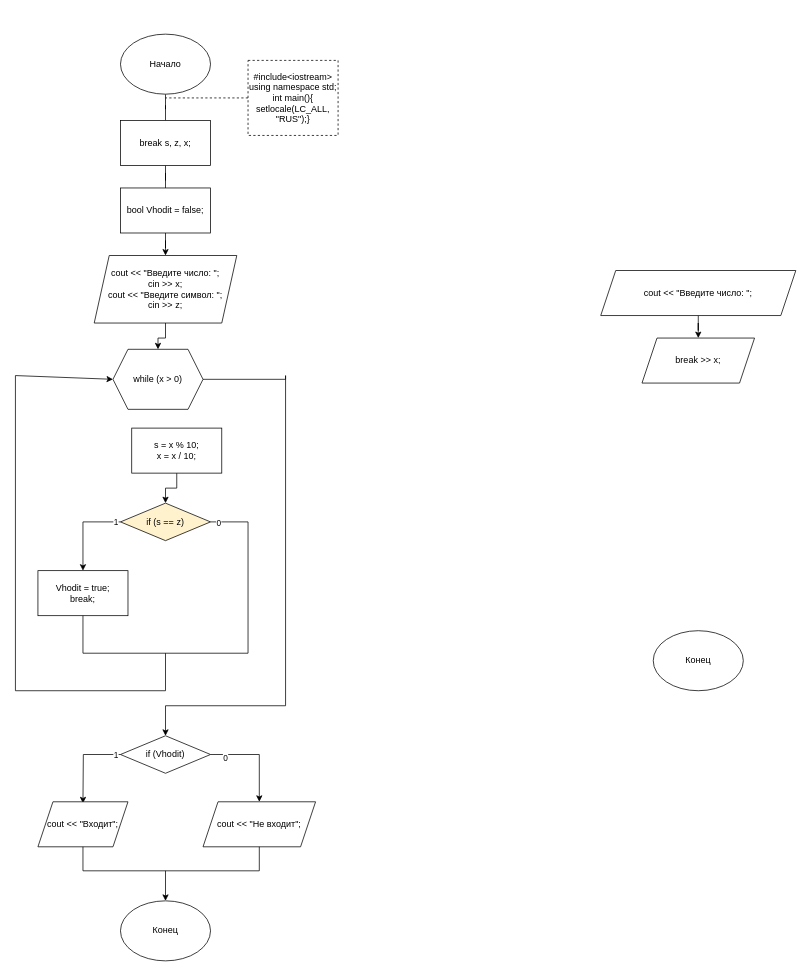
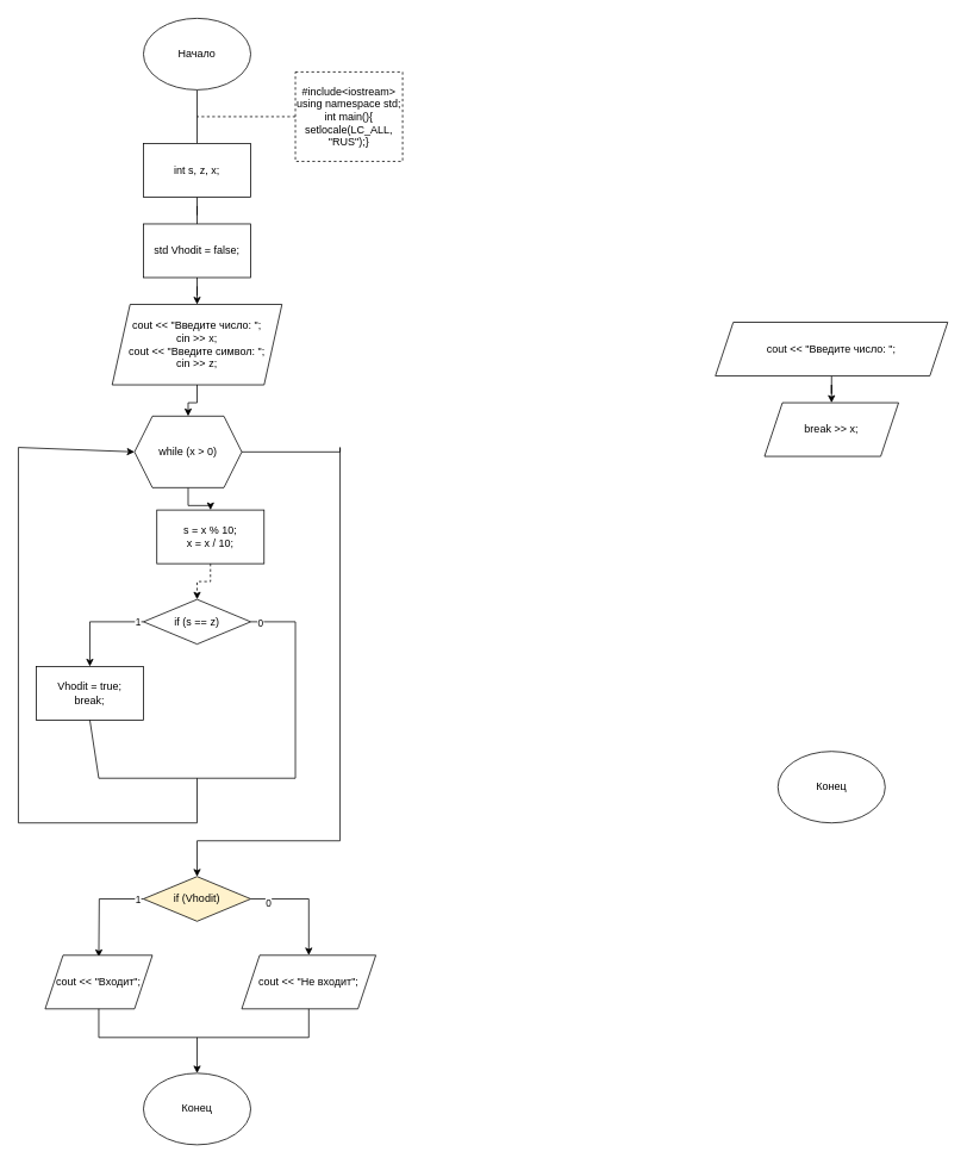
  <mxCell id="0" />
  <mxCell id="1" parent="0" />
  <mxCell id="2" value="" style="edgeStyle=orthogonalEdgeStyle;rounded=0;orthogonalLoop=1;jettySize=auto;html=1;endArrow=none;" edge="1" parent="1" source="3" target="5"><mxGeometry relative="1" as="geometry" /></mxCell>
- <mxCell id="3" value="Начало" style="ellipse;whiteSpace=wrap;html=1;" vertex="1" parent="1"><mxGeometry x="160" y="45" width="120" height="80" as="geometry" /></mxCell>
+ <mxCell id="3" value="Начало" style="ellipse;whiteSpace=wrap;html=1;" vertex="1" parent="1"><mxGeometry x="160" y="20" width="120" height="80" as="geometry" /></mxCell>
  <mxCell id="4" value="" style="edgeStyle=orthogonalEdgeStyle;rounded=0;orthogonalLoop=1;jettySize=auto;html=1;endArrow=none;" edge="1" parent="1" source="5" target="18"><mxGeometry relative="1" as="geometry" /></mxCell>
- <mxCell id="5" value="&lt;span&gt;&#09;&lt;/span&gt;break s, z, x;" style="rounded=0;whiteSpace=wrap;html=1;align=center;" vertex="1" parent="1"><mxGeometry x="160" y="160" width="120" height="60" as="geometry" /></mxCell>
+ <mxCell id="5" value="&lt;span&gt;&#09;&lt;/span&gt;int s, z, x;" style="rounded=0;whiteSpace=wrap;html=1;align=center;" vertex="1" parent="1"><mxGeometry x="160" y="160" width="120" height="60" as="geometry" /></mxCell>
  <mxCell id="6" value="&lt;div&gt;#include&amp;lt;iostream&amp;gt;&lt;/div&gt;&lt;div&gt;using namespace std;&lt;/div&gt;&lt;div&gt;int main(){&lt;/div&gt;setlocale(LC_ALL, &quot;RUS&quot;);}" style="rounded=0;whiteSpace=wrap;html=1;dashed=1;" vertex="1" parent="1"><mxGeometry x="330" y="80" width="120" height="100" as="geometry" /></mxCell>
  <mxCell id="7" value="" style="endArrow=none;dashed=1;html=1;rounded=0;exitX=0;exitY=0.5;exitDx=0;exitDy=0;" edge="1" parent="1" source="6"><mxGeometry width="50" height="50" relative="1" as="geometry"><mxPoint x="210" y="450" as="sourcePoint" /><mxPoint x="220" y="130" as="targetPoint" /></mxGeometry></mxCell>
  <mxCell id="8" value="" style="edgeStyle=orthogonalEdgeStyle;rounded=0;orthogonalLoop=1;jettySize=auto;html=1;" edge="1" parent="1" source="9" target="10"><mxGeometry relative="1" as="geometry" /></mxCell>
  <mxCell id="9" value="&lt;span&gt;&#09;&lt;/span&gt;cout &amp;lt;&amp;lt; &quot;Введите число: &quot;;" style="shape=parallelogram;perimeter=parallelogramPerimeter;whiteSpace=wrap;html=1;fixedSize=1;" vertex="1" parent="1"><mxGeometry x="800" y="360" width="260" height="60" as="geometry" /></mxCell>
  <mxCell id="10" value="&lt;span&gt;&#09;&lt;/span&gt;break &amp;gt;&amp;gt; x;" style="shape=parallelogram;perimeter=parallelogramPerimeter;whiteSpace=wrap;html=1;fixedSize=1;" vertex="1" parent="1"><mxGeometry x="855" y="450" width="150" height="60" as="geometry" /></mxCell>
+ <mxCell id="11" value="" style="edgeStyle=orthogonalEdgeStyle;rounded=0;orthogonalLoop=1;jettySize=auto;html=1;" edge="1" parent="1" source="13" target="15"><mxGeometry relative="1" as="geometry" /></mxCell>
  <mxCell id="12" value="" style="edgeStyle=orthogonalEdgeStyle;rounded=0;orthogonalLoop=1;jettySize=auto;html=1;exitX=1;exitY=0.5;exitDx=0;exitDy=0;exitPerimeter=0;entryX=0.5;entryY=0;entryDx=0;entryDy=0;" edge="1" parent="1" source="13"><mxGeometry relative="1" as="geometry"><Array as="points"><mxPoint x="380" y="500" /><mxPoint x="380" y="940" /><mxPoint x="220" y="940" /><mxPoint x="220" y="970" /></Array><mxPoint x="220" y="980" as="targetPoint" /></mxGeometry></mxCell>
  <mxCell id="13" value="&lt;span&gt;&#09;&lt;/span&gt;while (x &amp;gt; 0)" style="shape=hexagon;perimeter=hexagonPerimeter2;whiteSpace=wrap;html=1;fixedSize=1;" vertex="1" parent="1"><mxGeometry x="150" y="465" width="120" height="80" as="geometry" /></mxCell>
- <mxCell id="14" value="" style="edgeStyle=orthogonalEdgeStyle;rounded=0;orthogonalLoop=1;jettySize=auto;html=1;" edge="1" parent="1" source="15" target="23"><mxGeometry relative="1" as="geometry" /></mxCell>
+ <mxCell id="14" value="" style="edgeStyle=orthogonalEdgeStyle;rounded=0;orthogonalLoop=1;jettySize=auto;html=1;dashed=1;" edge="1" parent="1" source="15" target="23"><mxGeometry relative="1" as="geometry" /></mxCell>
  <mxCell id="15" value="&lt;div&gt;&lt;span&gt;&#09;&lt;/span&gt;s = x % 10;&lt;/div&gt;&lt;div&gt;&lt;span&gt;&#09;&#09;&lt;/span&gt;x = x / 10;&lt;/div&gt;" style="rounded=0;whiteSpace=wrap;html=1;" vertex="1" parent="1"><mxGeometry x="175" y="570" width="120" height="60" as="geometry" /></mxCell>
  <mxCell id="16" value="Конец" style="ellipse;whiteSpace=wrap;html=1;" vertex="1" parent="1"><mxGeometry x="870" y="840" width="120" height="80" as="geometry" /></mxCell>
  <mxCell id="17" value="" style="edgeStyle=orthogonalEdgeStyle;rounded=0;orthogonalLoop=1;jettySize=auto;html=1;" edge="1" parent="1" source="18" target="20"><mxGeometry relative="1" as="geometry" /></mxCell>
- <mxCell id="18" value="bool Vhodit = false;" style="whiteSpace=wrap;html=1;rounded=0;" vertex="1" parent="1"><mxGeometry x="160" y="250" width="120" height="60" as="geometry" /></mxCell>
+ <mxCell id="18" value="std Vhodit = false;" style="whiteSpace=wrap;html=1;rounded=0;" vertex="1" parent="1"><mxGeometry x="160" y="250" width="120" height="60" as="geometry" /></mxCell>
  <mxCell id="19" value="" style="edgeStyle=orthogonalEdgeStyle;rounded=0;orthogonalLoop=1;jettySize=auto;html=1;" edge="1" parent="1" source="20" target="13"><mxGeometry relative="1" as="geometry" /></mxCell>
  <mxCell id="20" value="&lt;div&gt;cout &amp;lt;&amp;lt; &quot;Введите число: &quot;;&lt;/div&gt;&lt;div&gt;cin &amp;gt;&amp;gt; x;&lt;/div&gt;&lt;div&gt;cout &amp;lt;&amp;lt; &quot;Введите символ: &quot;;&lt;/div&gt;&lt;div&gt;cin &amp;gt;&amp;gt; z;&lt;/div&gt;" style="shape=parallelogram;perimeter=parallelogramPerimeter;whiteSpace=wrap;html=1;fixedSize=1;rounded=0;align=center;" vertex="1" parent="1"><mxGeometry x="125" y="340" width="190" height="90" as="geometry" /></mxCell>
  <mxCell id="21" style="edgeStyle=orthogonalEdgeStyle;rounded=0;orthogonalLoop=1;jettySize=auto;html=1;entryX=0.5;entryY=0;entryDx=0;entryDy=0;exitX=0;exitY=0.5;exitDx=0;exitDy=0;" edge="1" parent="1" source="23" target="24"><mxGeometry relative="1" as="geometry" /></mxCell>
  <mxCell id="22" value="1" style="edgeLabel;html=1;align=center;verticalAlign=middle;resizable=0;points=[];" vertex="1" connectable="0" parent="21"><mxGeometry x="-0.881" relative="1" as="geometry"><mxPoint as="offset" /></mxGeometry></mxCell>
- <mxCell id="23" value="&lt;span&gt;&#09;&lt;/span&gt;if (s == z)" style="rhombus;whiteSpace=wrap;html=1;align=center;fillColor=#fff2cc;" vertex="1" parent="1"><mxGeometry x="160" y="670" width="120" height="50" as="geometry" /></mxCell>
- <mxCell id="24" value="&lt;div&gt;&lt;span&gt;&#09;&#09;&#09;&lt;/span&gt;Vhodit = true;&lt;/div&gt;&lt;div&gt;&lt;span&gt;&#09;&#09;&#09;&lt;/span&gt;break;&lt;/div&gt;" style="rounded=0;whiteSpace=wrap;html=1;align=center;" vertex="1" parent="1"><mxGeometry x="50" y="760" width="120" height="60" as="geometry" /></mxCell>
+ <mxCell id="23" value="&lt;span&gt;&#09;&lt;/span&gt;if (s == z)" style="rhombus;whiteSpace=wrap;html=1;align=center;" vertex="1" parent="1"><mxGeometry x="160" y="670" width="120" height="50" as="geometry" /></mxCell>
+ <mxCell id="24" value="&lt;div&gt;&lt;span&gt;&#09;&#09;&#09;&lt;/span&gt;Vhodit = true;&lt;/div&gt;&lt;div&gt;&lt;span&gt;&#09;&#09;&#09;&lt;/span&gt;break;&lt;/div&gt;" style="rounded=0;whiteSpace=wrap;html=1;align=center;" vertex="1" parent="1"><mxGeometry x="40" y="745" width="120" height="60" as="geometry" /></mxCell>
  <mxCell id="25" value="" style="endArrow=none;html=1;rounded=0;entryX=0.5;entryY=1;entryDx=0;entryDy=0;exitX=1;exitY=0.5;exitDx=0;exitDy=0;" edge="1" parent="1" source="23" target="24"><mxGeometry width="50" height="50" relative="1" as="geometry"><mxPoint x="290" y="870" as="sourcePoint" /><mxPoint x="340" y="820" as="targetPoint" /><Array as="points"><mxPoint x="330" y="695" /><mxPoint x="330" y="870" /><mxPoint x="110" y="870" /></Array></mxGeometry></mxCell>
  <mxCell id="26" value="0" style="edgeLabel;html=1;align=center;verticalAlign=middle;resizable=0;points=[];" vertex="1" connectable="0" parent="25"><mxGeometry x="-0.961" y="-1" relative="1" as="geometry"><mxPoint as="offset" /></mxGeometry></mxCell>
  <mxCell id="27" value="" style="endArrow=classic;html=1;rounded=0;entryX=0;entryY=0.5;entryDx=0;entryDy=0;" edge="1" parent="1" target="13"><mxGeometry width="50" height="50" relative="1" as="geometry"><mxPoint x="220" y="870" as="sourcePoint" /><mxPoint x="330" y="680" as="targetPoint" /><Array as="points"><mxPoint x="220" y="920" /><mxPoint x="20" y="920" /><mxPoint x="20" y="500" /></Array></mxGeometry></mxCell>
  <mxCell id="28" style="edgeStyle=orthogonalEdgeStyle;rounded=0;orthogonalLoop=1;jettySize=auto;html=1;entryX=0.5;entryY=0;entryDx=0;entryDy=0;exitX=0;exitY=0.5;exitDx=0;exitDy=0;" edge="1" parent="1" source="32"><mxGeometry relative="1" as="geometry"><mxPoint x="110" y="1070" as="targetPoint" /></mxGeometry></mxCell>
  <mxCell id="29" value="1" style="edgeLabel;html=1;align=center;verticalAlign=middle;resizable=0;points=[];" vertex="1" connectable="0" parent="28"><mxGeometry x="-0.881" relative="1" as="geometry"><mxPoint as="offset" /></mxGeometry></mxCell>
  <mxCell id="30" value="" style="edgeStyle=orthogonalEdgeStyle;rounded=0;orthogonalLoop=1;jettySize=auto;html=1;exitX=1;exitY=0.5;exitDx=0;exitDy=0;" edge="1" parent="1" source="32" target="34"><mxGeometry relative="1" as="geometry" /></mxCell>
  <mxCell id="31" value="0" style="edgeLabel;html=1;align=center;verticalAlign=middle;resizable=0;points=[];" vertex="1" connectable="0" parent="30"><mxGeometry x="-0.708" y="-4" relative="1" as="geometry"><mxPoint as="offset" /></mxGeometry></mxCell>
- <mxCell id="32" value="&lt;span&gt;&#09;&lt;/span&gt;if (Vhodit)" style="rhombus;whiteSpace=wrap;html=1;align=center;" vertex="1" parent="1"><mxGeometry x="160" y="980" width="120" height="50" as="geometry" /></mxCell>
+ <mxCell id="32" value="&lt;span&gt;&#09;&lt;/span&gt;if (Vhodit)" style="rhombus;whiteSpace=wrap;html=1;align=center;fillColor=#fff2cc;" vertex="1" parent="1"><mxGeometry x="160" y="980" width="120" height="50" as="geometry" /></mxCell>
  <mxCell id="33" value="&lt;span&gt;&#09;&#09;&lt;/span&gt;cout &amp;lt;&amp;lt; &quot;Входит&quot;;" style="shape=parallelogram;perimeter=parallelogramPerimeter;whiteSpace=wrap;html=1;fixedSize=1;align=center;" vertex="1" parent="1"><mxGeometry x="50" y="1068" width="120" height="60" as="geometry" /></mxCell>
  <mxCell id="34" value="&lt;span&gt;&#09;&#09;&lt;/span&gt;cout &amp;lt;&amp;lt; &quot;Не входит&quot;;" style="shape=parallelogram;perimeter=parallelogramPerimeter;whiteSpace=wrap;html=1;fixedSize=1;" vertex="1" parent="1"><mxGeometry x="270" y="1068" width="150" height="60" as="geometry" /></mxCell>
  <mxCell id="35" value="" style="endArrow=none;html=1;rounded=0;exitX=0.5;exitY=1;exitDx=0;exitDy=0;entryX=0.5;entryY=1;entryDx=0;entryDy=0;" edge="1" parent="1" source="34" target="33"><mxGeometry width="50" height="50" relative="1" as="geometry"><mxPoint x="345" y="1160" as="sourcePoint" /><mxPoint x="345" y="1170" as="targetPoint" /><Array as="points"><mxPoint x="345" y="1160" /><mxPoint x="110" y="1160" /></Array></mxGeometry></mxCell>
  <mxCell id="36" value="Конец" style="ellipse;whiteSpace=wrap;html=1;align=center;" vertex="1" parent="1"><mxGeometry x="160" y="1200" width="120" height="80" as="geometry" /></mxCell>
  <mxCell id="37" value="" style="endArrow=classic;html=1;rounded=0;entryX=0.5;entryY=0;entryDx=0;entryDy=0;" edge="1" parent="1" target="36"><mxGeometry width="50" height="50" relative="1" as="geometry"><mxPoint x="220" y="1160" as="sourcePoint" /><mxPoint x="330" y="1060" as="targetPoint" /></mxGeometry></mxCell>
